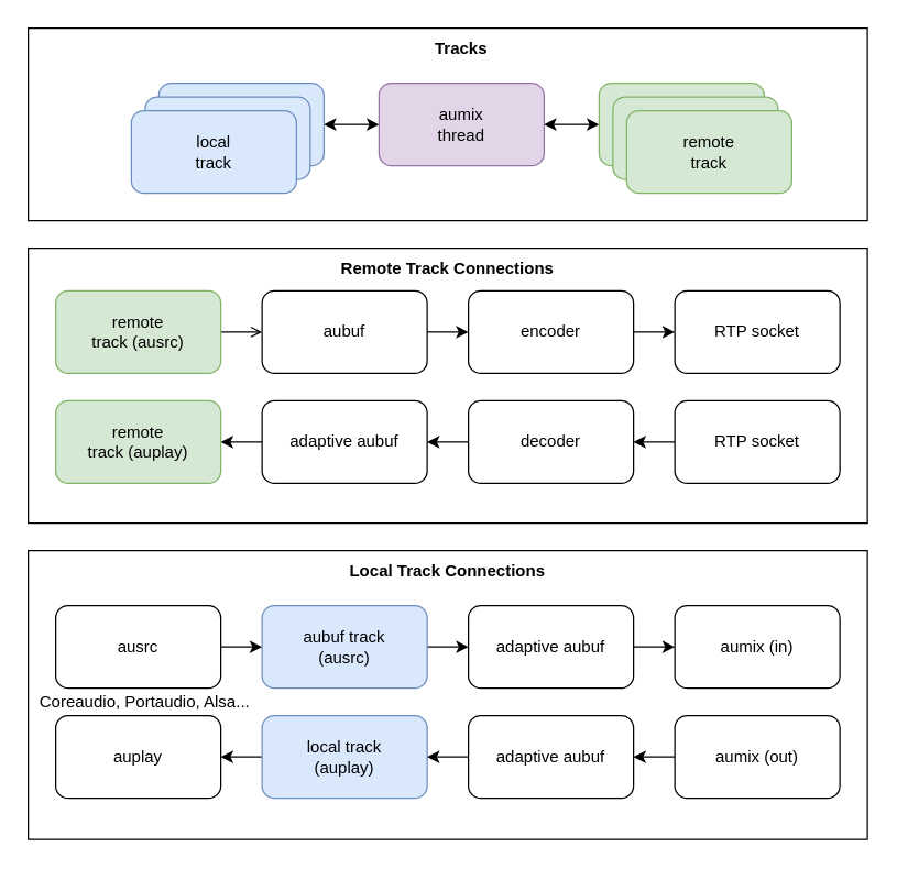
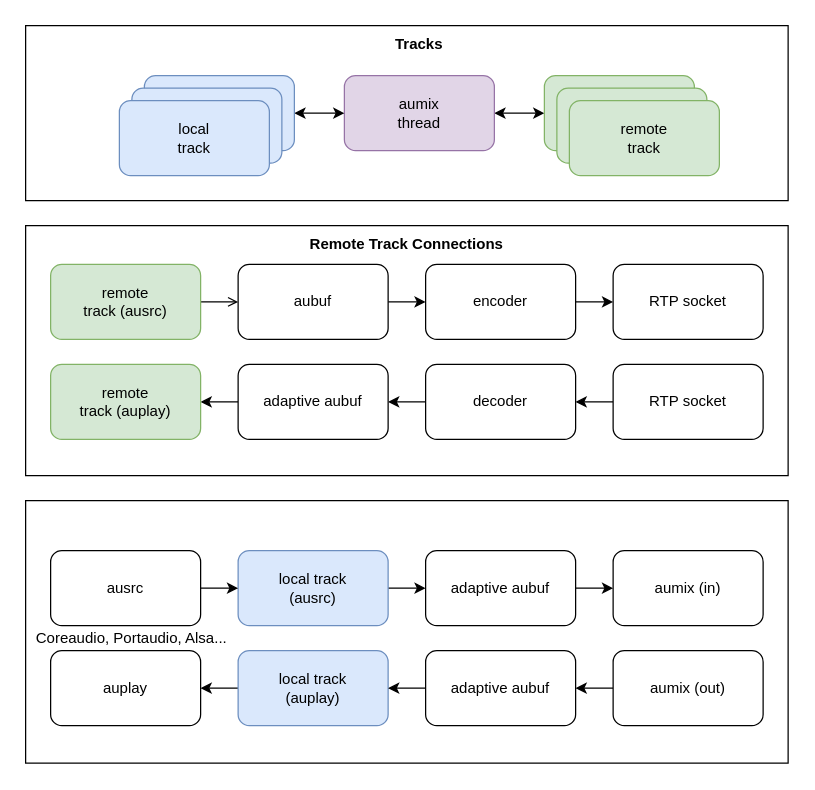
  <mxCell id="0" />
  <mxCell id="1" parent="0" />
  <mxCell id="2" value="" style="rounded=0;whiteSpace=wrap;html=1;" vertex="1" parent="1"><mxGeometry x="20" y="400" width="610" height="210" as="geometry" /></mxCell>
  <mxCell id="3" value="" style="rounded=0;whiteSpace=wrap;html=1;" vertex="1" parent="1"><mxGeometry x="20" y="20" width="610" height="140" as="geometry" /></mxCell>
  <mxCell id="4" value="" style="rounded=0;whiteSpace=wrap;html=1;" vertex="1" parent="1"><mxGeometry x="20" y="180" width="610" height="200" as="geometry" /></mxCell>
  <mxCell id="5" value="" style="edgeStyle=orthogonalEdgeStyle;rounded=0;orthogonalLoop=1;jettySize=auto;html=1;startArrow=classic;startFill=1;" edge="1" parent="1" source="6" target="9"><mxGeometry relative="1" as="geometry" /></mxCell>
  <mxCell id="6" value="aumix&lt;br&gt;thread" style="rounded=1;whiteSpace=wrap;html=1;fillColor=#e1d5e7;strokeColor=#9673a6;" vertex="1" parent="1"><mxGeometry x="275" y="60" width="120" height="60" as="geometry" /></mxCell>
  <mxCell id="7" value="" style="edgeStyle=orthogonalEdgeStyle;rounded=0;orthogonalLoop=1;jettySize=auto;html=1;startArrow=classic;startFill=1;" edge="1" parent="1" source="8" target="6"><mxGeometry relative="1" as="geometry" /></mxCell>
  <mxCell id="8" value="local&lt;br&gt;track" style="rounded=1;whiteSpace=wrap;html=1;fillColor=#dae8fc;strokeColor=#6c8ebf;" vertex="1" parent="1"><mxGeometry x="115" y="60" width="120" height="60" as="geometry" /></mxCell>
  <mxCell id="9" value="remote&lt;br&gt;track" style="rounded=1;whiteSpace=wrap;html=1;fillColor=#d5e8d4;strokeColor=#82b366;" vertex="1" parent="1"><mxGeometry x="435" y="60" width="120" height="60" as="geometry" /></mxCell>
  <mxCell id="10" value="local&lt;br&gt;track" style="rounded=1;whiteSpace=wrap;html=1;fillColor=#dae8fc;strokeColor=#6c8ebf;" vertex="1" parent="1"><mxGeometry x="105" y="70" width="120" height="60" as="geometry" /></mxCell>
  <mxCell id="11" value="local&lt;br&gt;track" style="rounded=1;whiteSpace=wrap;html=1;fillColor=#dae8fc;strokeColor=#6c8ebf;" vertex="1" parent="1"><mxGeometry x="95" y="80" width="120" height="60" as="geometry" /></mxCell>
  <mxCell id="12" value="remote&lt;br&gt;track" style="rounded=1;whiteSpace=wrap;html=1;fillColor=#d5e8d4;strokeColor=#82b366;" vertex="1" parent="1"><mxGeometry x="445" y="70" width="120" height="60" as="geometry" /></mxCell>
  <mxCell id="13" value="remote&lt;br&gt;track" style="rounded=1;whiteSpace=wrap;html=1;fillColor=#d5e8d4;strokeColor=#82b366;" vertex="1" parent="1"><mxGeometry x="455" y="80" width="120" height="60" as="geometry" /></mxCell>
  <mxCell id="14" value="" style="edgeStyle=orthogonalEdgeStyle;rounded=0;orthogonalLoop=1;jettySize=auto;html=1;startArrow=none;startFill=0;" edge="1" parent="1" source="15" target="17"><mxGeometry relative="1" as="geometry" /></mxCell>
  <mxCell id="15" value="RTP socket" style="rounded=1;whiteSpace=wrap;html=1;" vertex="1" parent="1"><mxGeometry x="490" y="291" width="120" height="60" as="geometry" /></mxCell>
  <mxCell id="16" value="" style="edgeStyle=orthogonalEdgeStyle;rounded=0;orthogonalLoop=1;jettySize=auto;html=1;startArrow=none;startFill=0;" edge="1" parent="1" source="17"><mxGeometry relative="1" as="geometry"><mxPoint x="310" y="321" as="targetPoint" /></mxGeometry></mxCell>
  <mxCell id="17" value="decoder" style="whiteSpace=wrap;html=1;rounded=1;" vertex="1" parent="1"><mxGeometry x="340" y="291" width="120" height="60" as="geometry" /></mxCell>
  <mxCell id="18" value="" style="edgeStyle=orthogonalEdgeStyle;rounded=0;orthogonalLoop=1;jettySize=auto;html=1;startArrow=none;startFill=0;" edge="1" parent="1" source="19" target="20"><mxGeometry relative="1" as="geometry" /></mxCell>
  <mxCell id="19" value="adaptive aubuf" style="whiteSpace=wrap;html=1;rounded=1;" vertex="1" parent="1"><mxGeometry x="190" y="291" width="120" height="60" as="geometry" /></mxCell>
  <mxCell id="20" value="remote&lt;br&gt;track (auplay)" style="rounded=1;whiteSpace=wrap;html=1;fillColor=#d5e8d4;strokeColor=#82b366;" vertex="1" parent="1"><mxGeometry x="40" y="291" width="120" height="60" as="geometry" /></mxCell>
  <mxCell id="21" value="RTP socket" style="rounded=1;whiteSpace=wrap;html=1;" vertex="1" parent="1"><mxGeometry x="490" y="211" width="120" height="60" as="geometry" /></mxCell>
  <mxCell id="22" value="" style="edgeStyle=orthogonalEdgeStyle;rounded=0;orthogonalLoop=1;jettySize=auto;html=1;startArrow=none;startFill=0;" edge="1" parent="1" source="23" target="21"><mxGeometry relative="1" as="geometry" /></mxCell>
  <mxCell id="23" value="encoder" style="whiteSpace=wrap;html=1;rounded=1;" vertex="1" parent="1"><mxGeometry x="340" y="211" width="120" height="60" as="geometry" /></mxCell>
  <mxCell id="24" value="" style="edgeStyle=orthogonalEdgeStyle;rounded=0;orthogonalLoop=1;jettySize=auto;html=1;startArrow=none;startFill=0;" edge="1" parent="1" source="25" target="23"><mxGeometry relative="1" as="geometry" /></mxCell>
  <mxCell id="25" value="aubuf" style="whiteSpace=wrap;html=1;rounded=1;" vertex="1" parent="1"><mxGeometry x="190" y="211" width="120" height="60" as="geometry" /></mxCell>
  <mxCell id="26" value="" style="edgeStyle=orthogonalEdgeStyle;rounded=0;orthogonalLoop=1;jettySize=auto;html=1;startArrow=none;startFill=0;endArrow=open;" edge="1" parent="1" source="27" target="25"><mxGeometry relative="1" as="geometry" /></mxCell>
  <mxCell id="27" value="remote&lt;br&gt;track (ausrc)" style="rounded=1;whiteSpace=wrap;html=1;fillColor=#d5e8d4;strokeColor=#82b366;" vertex="1" parent="1"><mxGeometry x="40" y="211" width="120" height="60" as="geometry" /></mxCell>
  <mxCell id="28" value="Remote Track Connections" style="text;html=1;strokeColor=none;fillColor=none;align=center;verticalAlign=middle;whiteSpace=wrap;rounded=0;fontStyle=1" vertex="1" parent="1"><mxGeometry x="225" y="180" width="200" height="30" as="geometry" /></mxCell>
  <mxCell id="29" value="Tracks" style="text;html=1;strokeColor=none;fillColor=none;align=center;verticalAlign=middle;whiteSpace=wrap;rounded=0;fontStyle=1" vertex="1" parent="1"><mxGeometry x="235" y="20" width="200" height="30" as="geometry" /></mxCell>
  <mxCell id="30" value="" style="edgeStyle=orthogonalEdgeStyle;rounded=0;orthogonalLoop=1;jettySize=auto;html=1;startArrow=none;startFill=0;" edge="1" parent="1" source="31" target="33"><mxGeometry relative="1" as="geometry" /></mxCell>
- <mxCell id="31" value="aubuf track&lt;br&gt;(ausrc)" style="rounded=1;whiteSpace=wrap;html=1;fillColor=#dae8fc;strokeColor=#6c8ebf;" vertex="1" parent="1"><mxGeometry x="190" y="440" width="120" height="60" as="geometry" /></mxCell>
+ <mxCell id="31" value="local track&lt;br&gt;(ausrc)" style="rounded=1;whiteSpace=wrap;html=1;fillColor=#dae8fc;strokeColor=#6c8ebf;" vertex="1" parent="1"><mxGeometry x="190" y="440" width="120" height="60" as="geometry" /></mxCell>
  <mxCell id="32" value="" style="edgeStyle=orthogonalEdgeStyle;rounded=0;orthogonalLoop=1;jettySize=auto;html=1;startArrow=none;startFill=0;" edge="1" parent="1" source="33" target="38"><mxGeometry relative="1" as="geometry" /></mxCell>
  <mxCell id="33" value="adaptive aubuf" style="whiteSpace=wrap;html=1;rounded=1;" vertex="1" parent="1"><mxGeometry x="340" y="440" width="120" height="60" as="geometry" /></mxCell>
  <mxCell id="34" value="" style="edgeStyle=orthogonalEdgeStyle;rounded=0;orthogonalLoop=1;jettySize=auto;html=1;startArrow=none;startFill=0;" edge="1" parent="1" source="35" target="44"><mxGeometry relative="1" as="geometry" /></mxCell>
  <mxCell id="35" value="local track&lt;br&gt;(auplay)" style="rounded=1;whiteSpace=wrap;html=1;fillColor=#dae8fc;strokeColor=#6c8ebf;" vertex="1" parent="1"><mxGeometry x="190" y="520" width="120" height="60" as="geometry" /></mxCell>
  <mxCell id="36" value="" style="edgeStyle=orthogonalEdgeStyle;rounded=0;orthogonalLoop=1;jettySize=auto;html=1;startArrow=none;startFill=0;" edge="1" parent="1" source="37" target="35"><mxGeometry relative="1" as="geometry" /></mxCell>
  <mxCell id="37" value="adaptive aubuf" style="whiteSpace=wrap;html=1;rounded=1;" vertex="1" parent="1"><mxGeometry x="340" y="520" width="120" height="60" as="geometry" /></mxCell>
  <mxCell id="38" value="aumix (in)" style="whiteSpace=wrap;html=1;rounded=1;" vertex="1" parent="1"><mxGeometry x="490" y="440" width="120" height="60" as="geometry" /></mxCell>
  <mxCell id="39" value="" style="edgeStyle=orthogonalEdgeStyle;rounded=0;orthogonalLoop=1;jettySize=auto;html=1;startArrow=none;startFill=0;" edge="1" parent="1" source="40" target="37"><mxGeometry relative="1" as="geometry" /></mxCell>
  <mxCell id="40" value="aumix (out)" style="whiteSpace=wrap;html=1;rounded=1;" vertex="1" parent="1"><mxGeometry x="490" y="520" width="120" height="60" as="geometry" /></mxCell>
- <mxCell id="41" value="Local Track Connections" style="text;html=1;strokeColor=none;fillColor=none;align=center;verticalAlign=middle;whiteSpace=wrap;rounded=0;fontStyle=1" vertex="1" parent="1"><mxGeometry x="225" y="400" width="200" height="30" as="geometry" /></mxCell>
  <mxCell id="42" value="" style="edgeStyle=orthogonalEdgeStyle;rounded=0;orthogonalLoop=1;jettySize=auto;html=1;startArrow=none;startFill=0;" edge="1" parent="1" source="43" target="31"><mxGeometry relative="1" as="geometry" /></mxCell>
  <mxCell id="43" value="ausrc" style="whiteSpace=wrap;html=1;rounded=1;" vertex="1" parent="1"><mxGeometry x="40" y="440" width="120" height="60" as="geometry" /></mxCell>
  <mxCell id="44" value="auplay" style="whiteSpace=wrap;html=1;rounded=1;" vertex="1" parent="1"><mxGeometry x="40" y="520" width="120" height="60" as="geometry" /></mxCell>
  <mxCell id="45" value="Coreaudio, Portaudio, Alsa..." style="text;html=1;strokeColor=none;fillColor=none;align=center;verticalAlign=middle;whiteSpace=wrap;rounded=0;" vertex="1" parent="1"><mxGeometry x="20" y="495" width="170" height="30" as="geometry" /></mxCell>
  <mxCell id="46" style="edgeStyle=orthogonalEdgeStyle;rounded=0;orthogonalLoop=1;jettySize=auto;html=1;exitX=0.5;exitY=1;exitDx=0;exitDy=0;startArrow=none;startFill=0;" edge="1" parent="1" source="2" target="2"><mxGeometry relative="1" as="geometry" /></mxCell>
